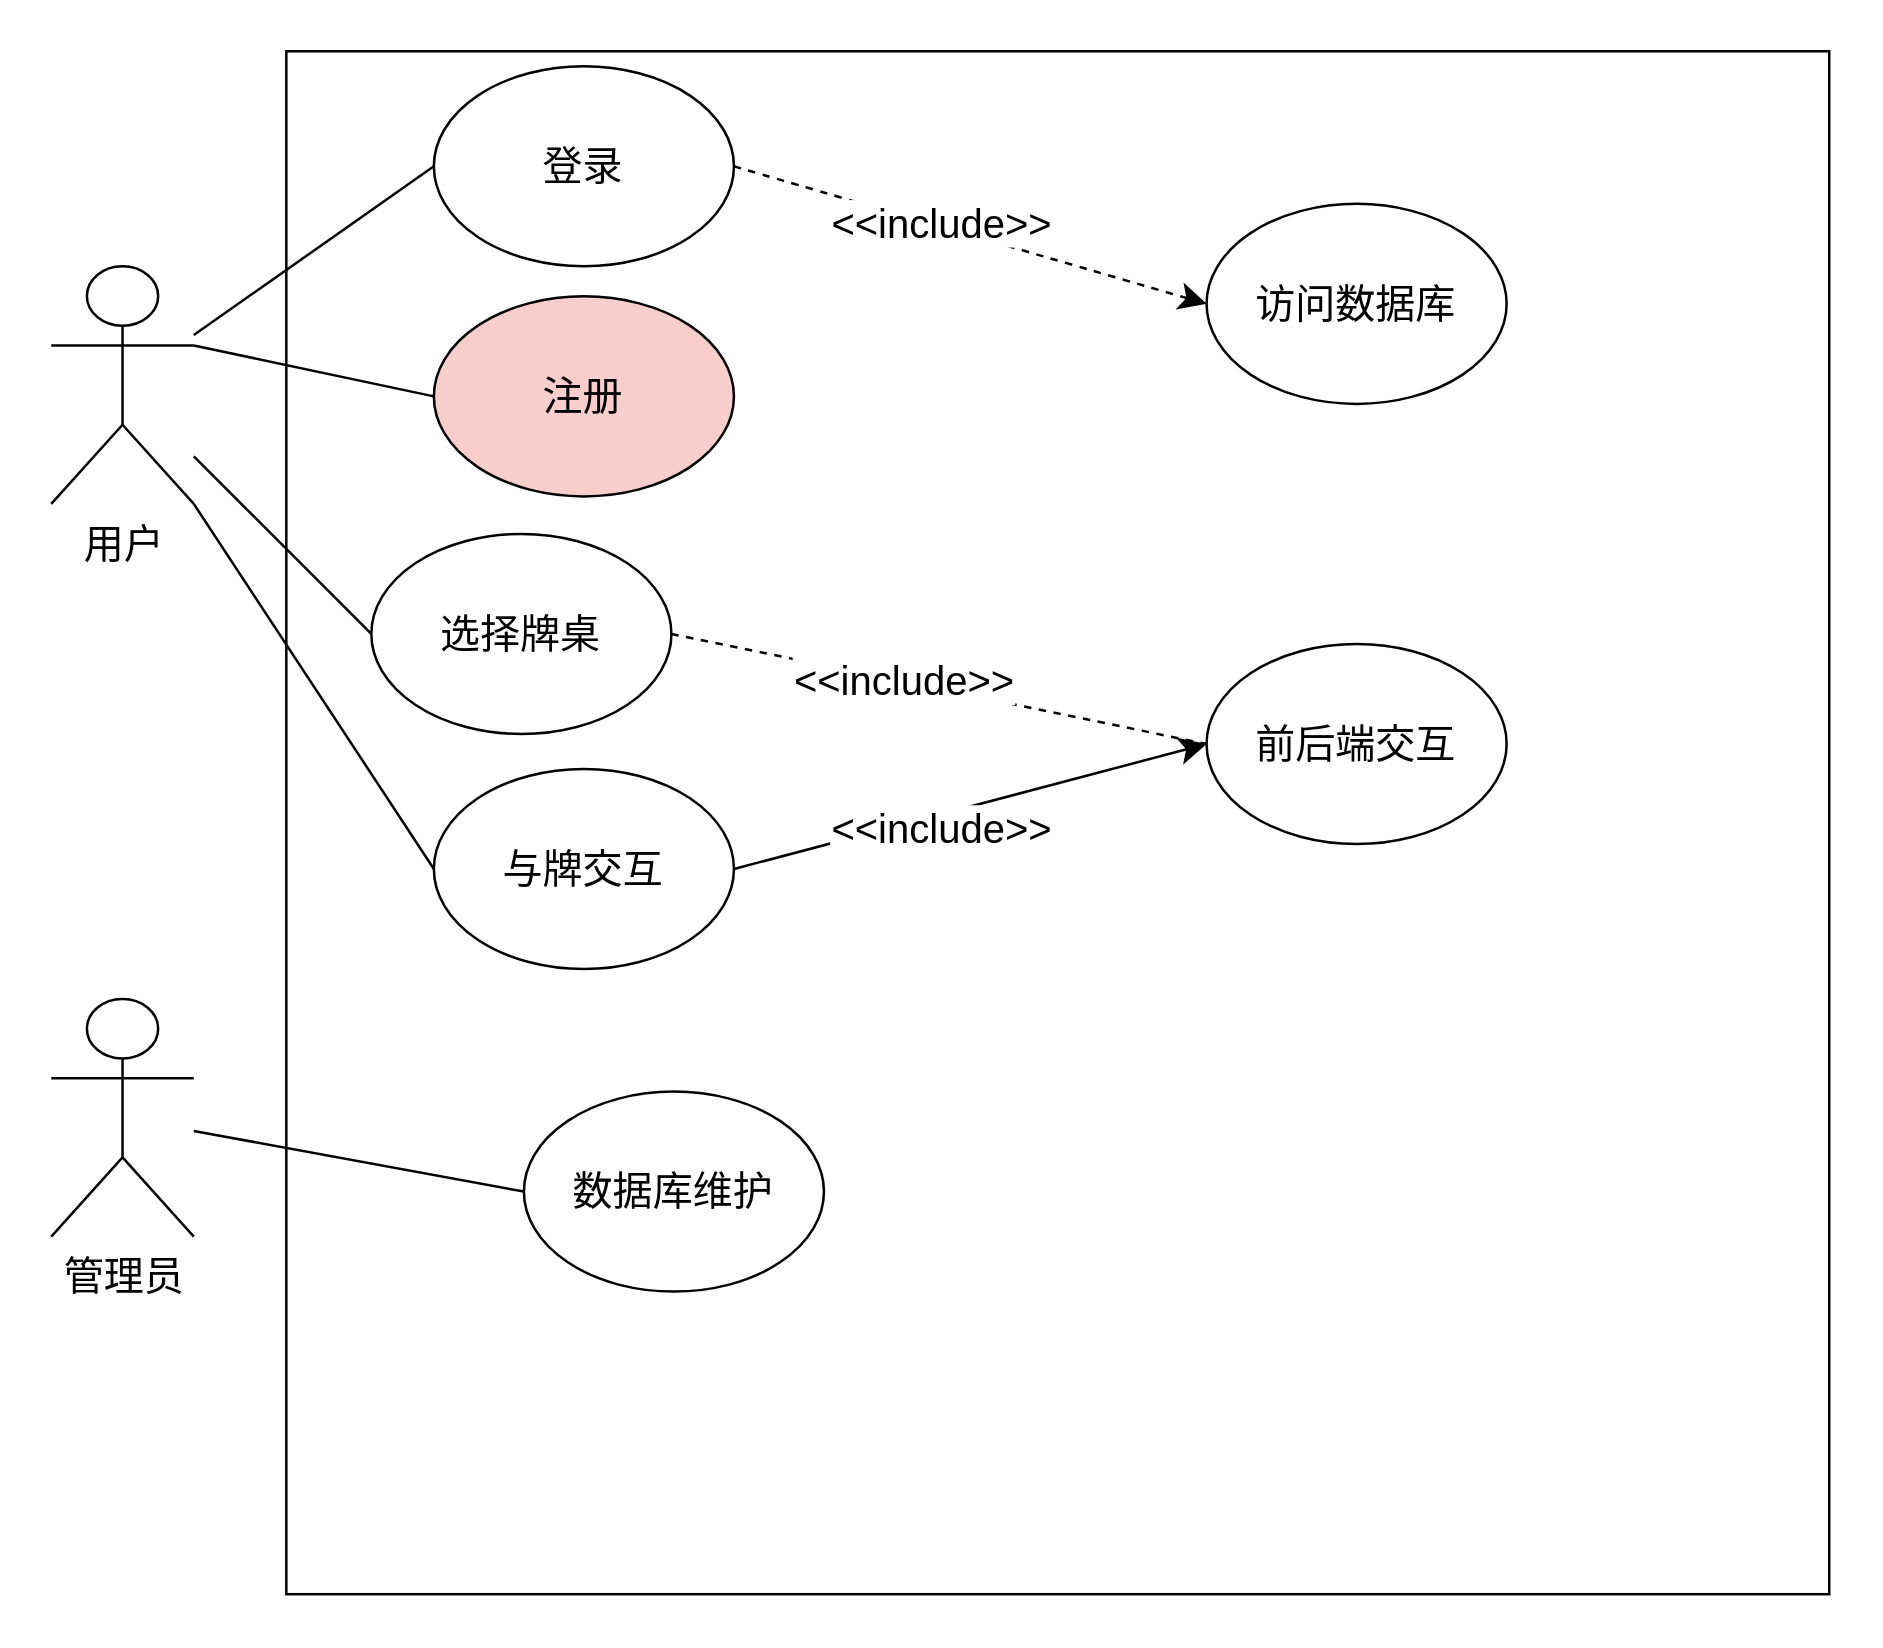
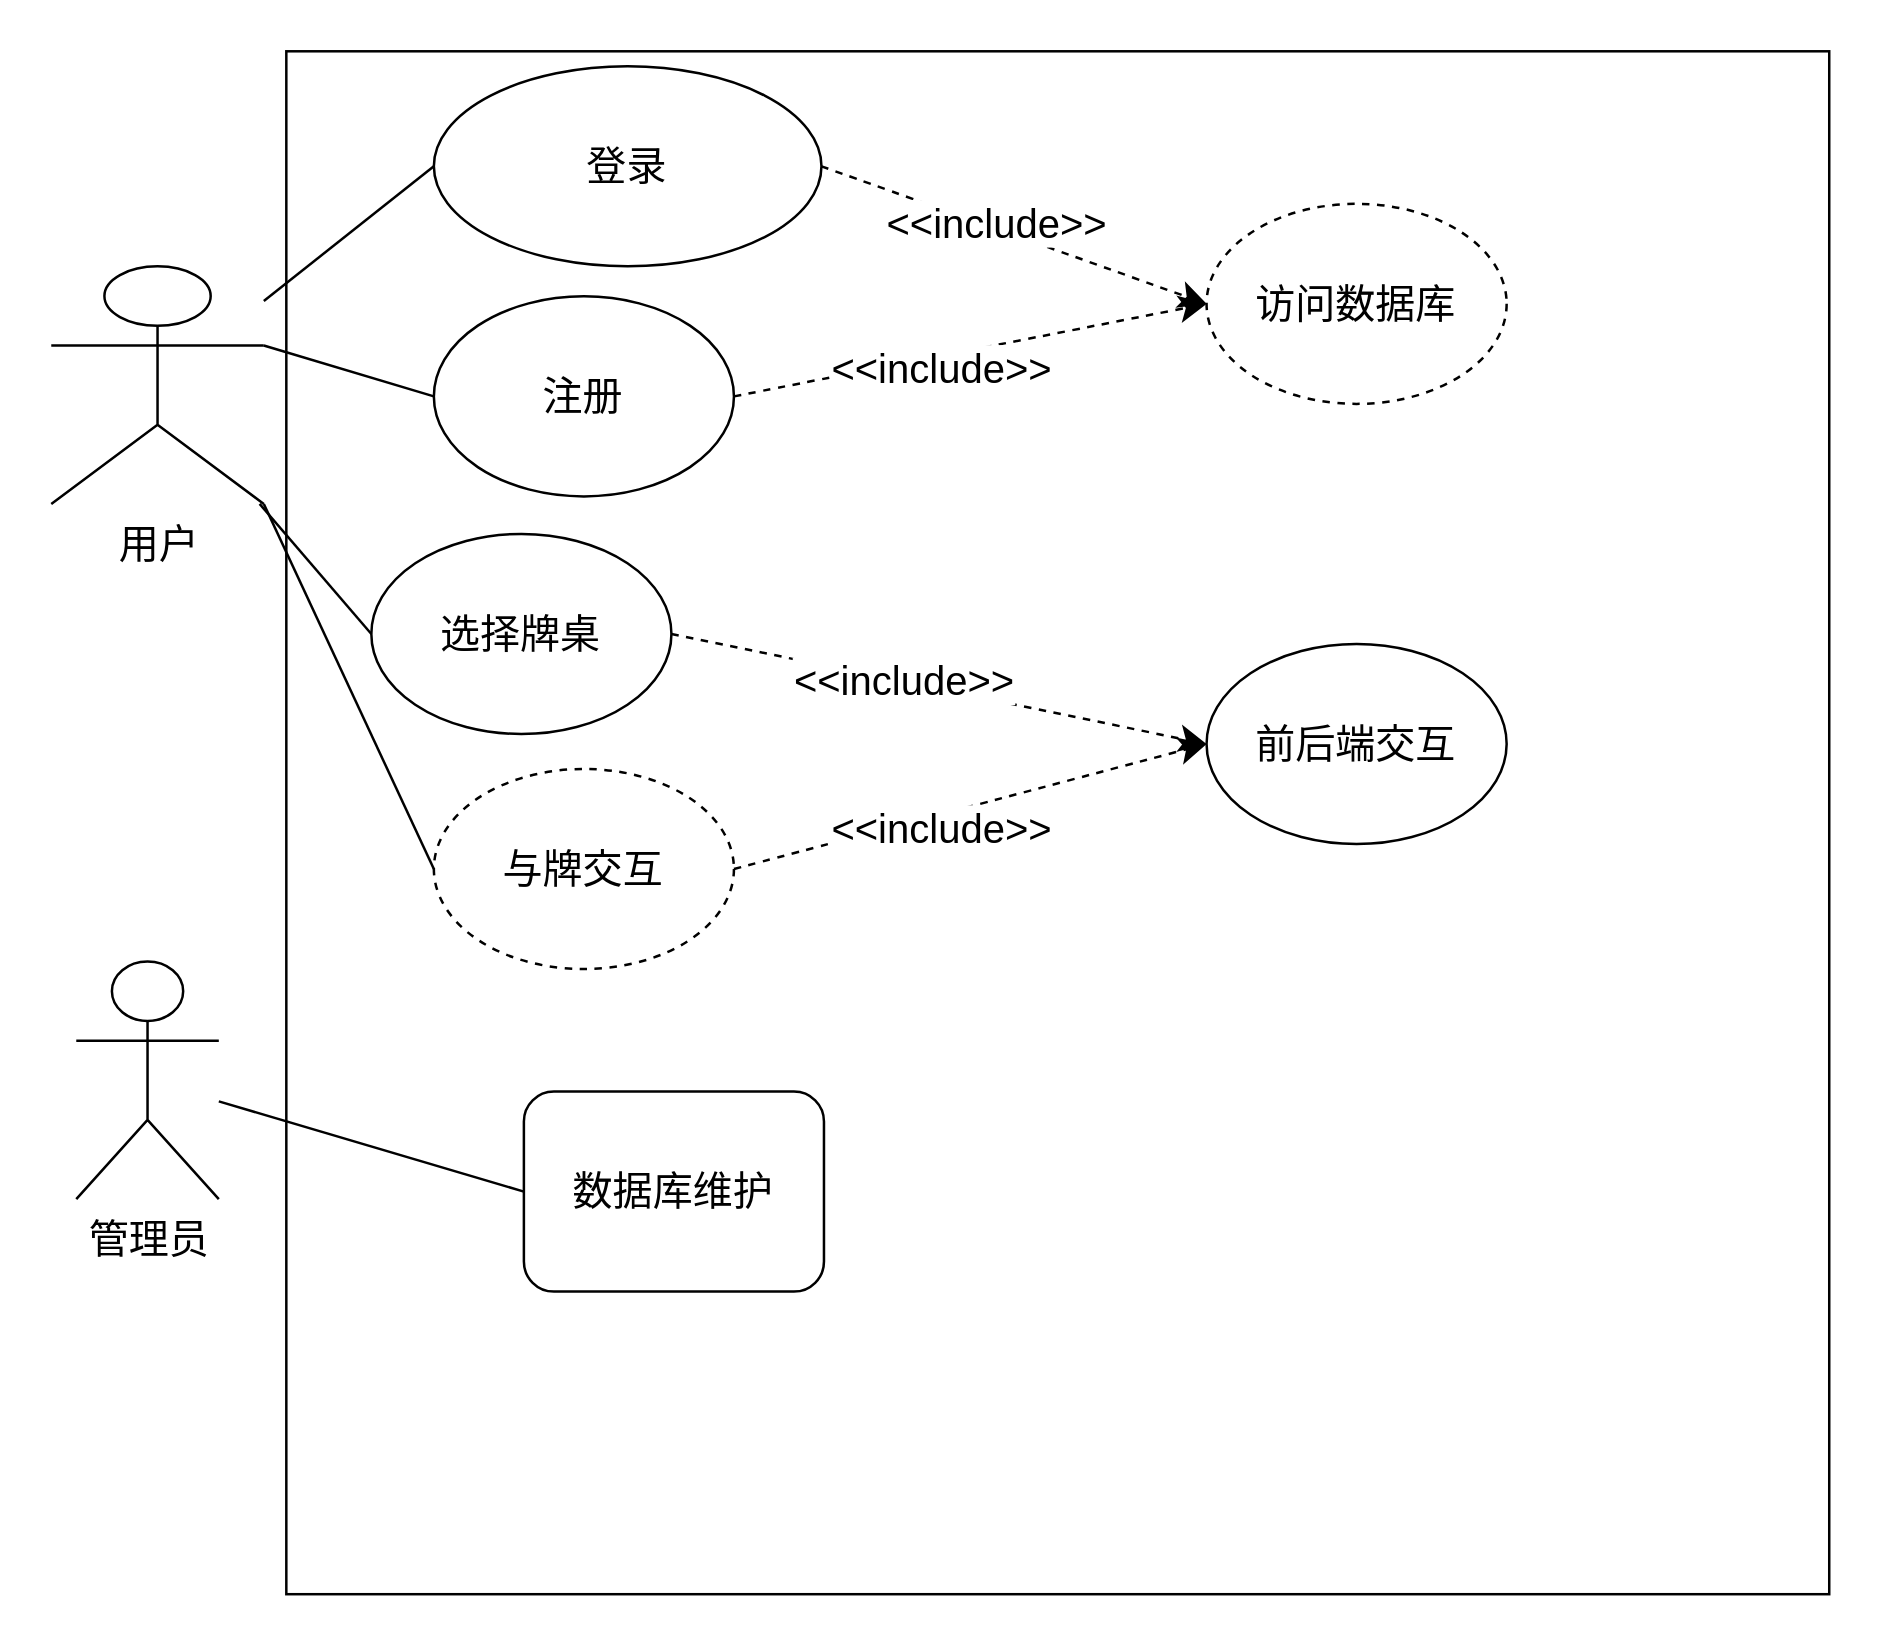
  <mxCell id="0" />
  <mxCell id="1" parent="0" />
  <mxCell id="2" value="" style="whiteSpace=wrap;html=1;aspect=fixed;fontSize=16;" vertex="1" parent="1"><mxGeometry x="114" y="20" width="617" height="617" as="geometry" /></mxCell>
- <mxCell id="3" value="管理员&lt;br&gt;" style="shape=umlActor;verticalLabelPosition=bottom;verticalAlign=top;html=1;outlineConnect=0;fontSize=16;" vertex="1" parent="1"><mxGeometry x="20" y="399" width="57" height="95" as="geometry" /></mxCell>
- <mxCell id="4" value="用户" style="shape=umlActor;verticalLabelPosition=bottom;verticalAlign=top;html=1;outlineConnect=0;fontSize=16;" vertex="1" parent="1"><mxGeometry x="20" y="106" width="57" height="95" as="geometry" /></mxCell>
+ <mxCell id="3" value="管理员&lt;br&gt;" style="shape=umlActor;verticalLabelPosition=bottom;verticalAlign=top;html=1;outlineConnect=0;fontSize=16;" vertex="1" parent="1"><mxGeometry x="30" y="384" width="57" height="95" as="geometry" /></mxCell>
+ <mxCell id="4" value="用户" style="shape=umlActor;verticalLabelPosition=bottom;verticalAlign=top;html=1;outlineConnect=0;fontSize=16;" vertex="1" parent="1"><mxGeometry x="20" y="106" width="85" height="95" as="geometry" /></mxCell>
  <mxCell id="5" style="edgeStyle=none;curved=1;rounded=0;orthogonalLoop=1;jettySize=auto;html=1;fontSize=12;startSize=8;endSize=8;strokeColor=none;" edge="1" parent="1" source="6" target="3"><mxGeometry relative="1" as="geometry" /></mxCell>
- <mxCell id="6" value="数据库维护" style="ellipse;whiteSpace=wrap;html=1;fontSize=16;" vertex="1" parent="1"><mxGeometry x="209" y="436" width="120" height="80" as="geometry" /></mxCell>
+ <mxCell id="6" value="数据库维护" style="whiteSpace=wrap;html=1;fontSize=16;rounded=1;" vertex="1" parent="1"><mxGeometry x="209" y="436" width="120" height="80" as="geometry" /></mxCell>
  <mxCell id="7" value="" style="endArrow=none;html=1;rounded=0;fontSize=12;startSize=8;endSize=8;curved=1;entryX=0;entryY=0.5;entryDx=0;entryDy=0;" edge="1" parent="1" source="3" target="6"><mxGeometry width="50" height="50" relative="1" as="geometry"><mxPoint x="248" y="346" as="sourcePoint" /><mxPoint x="298" y="296" as="targetPoint" /></mxGeometry></mxCell>
- <mxCell id="8" value="登录" style="ellipse;whiteSpace=wrap;html=1;fontSize=16;" vertex="1" parent="1"><mxGeometry x="173" y="26" width="120" height="80" as="geometry" /></mxCell>
+ <mxCell id="8" value="登录" style="ellipse;whiteSpace=wrap;html=1;fontSize=16;" vertex="1" parent="1"><mxGeometry x="173" y="26" width="155" height="80" as="geometry" /></mxCell>
  <mxCell id="9" value="" style="endArrow=none;html=1;rounded=0;fontSize=12;startSize=8;endSize=8;curved=1;entryX=0;entryY=0.5;entryDx=0;entryDy=0;" edge="1" parent="1" source="4" target="8"><mxGeometry width="50" height="50" relative="1" as="geometry"><mxPoint x="134" y="135" as="sourcePoint" /><mxPoint x="184" y="85" as="targetPoint" /></mxGeometry></mxCell>
- <mxCell id="10" value="注册" style="ellipse;whiteSpace=wrap;html=1;fontSize=16;fillColor=#f8cecc;" vertex="1" parent="1"><mxGeometry x="173" y="118" width="120" height="80" as="geometry" /></mxCell>
+ <mxCell id="10" value="注册" style="ellipse;whiteSpace=wrap;html=1;fontSize=16;" vertex="1" parent="1"><mxGeometry x="173" y="118" width="120" height="80" as="geometry" /></mxCell>
  <mxCell id="11" value="" style="endArrow=none;html=1;rounded=0;fontSize=12;startSize=8;endSize=8;curved=1;entryX=0;entryY=0.5;entryDx=0;entryDy=0;exitX=1;exitY=0.333;exitDx=0;exitDy=0;exitPerimeter=0;" edge="1" parent="1" target="10" source="4"><mxGeometry width="50" height="50" relative="1" as="geometry"><mxPoint x="77" y="232" as="sourcePoint" /><mxPoint x="184" y="178" as="targetPoint" /></mxGeometry></mxCell>
  <mxCell id="12" value="选择牌桌" style="ellipse;whiteSpace=wrap;html=1;fontSize=16;" vertex="1" parent="1"><mxGeometry x="148" y="213" width="120" height="80" as="geometry" /></mxCell>
- <mxCell id="13" value="与牌交互" style="ellipse;whiteSpace=wrap;html=1;fontSize=16;" vertex="1" parent="1"><mxGeometry x="173" y="307" width="120" height="80" as="geometry" /></mxCell>
+ <mxCell id="13" value="与牌交互" style="ellipse;whiteSpace=wrap;html=1;fontSize=16;dashed=1;" vertex="1" parent="1"><mxGeometry x="173" y="307" width="120" height="80" as="geometry" /></mxCell>
  <mxCell id="14" value="" style="endArrow=none;html=1;rounded=0;fontSize=12;startSize=8;endSize=8;curved=1;entryX=0;entryY=0.5;entryDx=0;entryDy=0;" edge="1" parent="1" source="4" target="12"><mxGeometry width="50" height="50" relative="1" as="geometry"><mxPoint x="89" y="283" as="sourcePoint" /><mxPoint x="139" y="233" as="targetPoint" /></mxGeometry></mxCell>
  <mxCell id="15" value="" style="endArrow=none;html=1;rounded=0;fontSize=12;startSize=8;endSize=8;curved=1;entryX=0;entryY=0.5;entryDx=0;entryDy=0;exitX=1;exitY=1;exitDx=0;exitDy=0;exitPerimeter=0;" edge="1" parent="1" source="4" target="13"><mxGeometry width="50" height="50" relative="1" as="geometry"><mxPoint x="34" y="371" as="sourcePoint" /><mxPoint x="84" y="321" as="targetPoint" /></mxGeometry></mxCell>
- <mxCell id="16" value="访问数据库" style="ellipse;whiteSpace=wrap;html=1;fontSize=16;" vertex="1" parent="1"><mxGeometry x="482" y="81" width="120" height="80" as="geometry" /></mxCell>
+ <mxCell id="16" value="访问数据库" style="ellipse;whiteSpace=wrap;html=1;fontSize=16;dashed=1;" vertex="1" parent="1"><mxGeometry x="482" y="81" width="120" height="80" as="geometry" /></mxCell>
  <mxCell id="17" value="" style="endArrow=classic;html=1;rounded=0;fontSize=12;startSize=8;endSize=8;curved=1;entryX=0;entryY=0.5;entryDx=0;entryDy=0;exitX=1;exitY=0.5;exitDx=0;exitDy=0;dashed=1;" edge="1" parent="1" source="8" target="16"><mxGeometry width="50" height="50" relative="1" as="geometry"><mxPoint x="248" y="277" as="sourcePoint" /><mxPoint x="298" y="227" as="targetPoint" /></mxGeometry></mxCell>
  <mxCell id="18" value="&amp;lt;&amp;lt;include&amp;gt;&amp;gt;" style="edgeLabel;html=1;align=center;verticalAlign=middle;resizable=0;points=[];fontSize=16;" vertex="1" connectable="0" parent="17"><mxGeometry x="-0.253" y="-1" relative="1" as="geometry"><mxPoint x="12" y="1" as="offset" /></mxGeometry></mxCell>
+ <mxCell id="19" value="" style="endArrow=classic;html=1;rounded=0;fontSize=12;startSize=8;endSize=8;curved=1;entryX=0;entryY=0.5;entryDx=0;entryDy=0;exitX=1;exitY=0.5;exitDx=0;exitDy=0;dashed=1;" edge="1" parent="1" source="10" target="16"><mxGeometry width="50" height="50" relative="1" as="geometry"><mxPoint x="303" y="76" as="sourcePoint" /><mxPoint x="511" y="94" as="targetPoint" /></mxGeometry></mxCell>
+ <mxCell id="20" value="&amp;lt;&amp;lt;include&amp;gt;&amp;gt;" style="edgeLabel;html=1;align=center;verticalAlign=middle;resizable=0;points=[];fontSize=16;" vertex="1" connectable="0" parent="19"><mxGeometry x="-0.253" y="-1" relative="1" as="geometry"><mxPoint x="12" y="1" as="offset" /></mxGeometry></mxCell>
  <mxCell id="21" value="前后端交互" style="ellipse;whiteSpace=wrap;html=1;fontSize=16;" vertex="1" parent="1"><mxGeometry x="482" y="257" width="120" height="80" as="geometry" /></mxCell>
- <mxCell id="22" value="" style="endArrow=none;html=1;rounded=0;fontSize=12;startSize=8;endSize=8;curved=1;entryX=0;entryY=0.5;entryDx=0;entryDy=0;exitX=1;exitY=0.5;exitDx=0;exitDy=0;dashed=1;" edge="1" parent="1" source="12" target="21"><mxGeometry width="50" height="50" relative="1" as="geometry"><mxPoint x="313" y="86" as="sourcePoint" /><mxPoint x="521" as="targetPoint" y="104" /></mxGeometry></mxCell>
+ <mxCell id="22" value="" style="endArrow=classic;html=1;rounded=0;fontSize=12;startSize=8;endSize=8;curved=1;entryX=0;entryY=0.5;entryDx=0;entryDy=0;exitX=1;exitY=0.5;exitDx=0;exitDy=0;dashed=1;" edge="1" parent="1" source="12" target="21"><mxGeometry width="50" height="50" relative="1" as="geometry"><mxPoint x="313" y="86" as="sourcePoint" /><mxPoint x="521" as="targetPoint" y="104" /></mxGeometry></mxCell>
  <mxCell id="23" value="&amp;lt;&amp;lt;include&amp;gt;&amp;gt;" style="edgeLabel;html=1;align=center;verticalAlign=middle;resizable=0;points=[];fontSize=16;" vertex="1" connectable="0" parent="22"><mxGeometry x="-0.253" y="-1" relative="1" as="geometry"><mxPoint x="12" y="1" as="offset" /></mxGeometry></mxCell>
- <mxCell id="24" value="" style="endArrow=classic;html=1;rounded=0;fontSize=12;startSize=8;endSize=8;curved=1;entryX=0;entryY=0.5;entryDx=0;entryDy=0;exitX=1;exitY=0.5;exitDx=0;exitDy=0;dashed=0;" edge="1" parent="1" source="13" target="21"><mxGeometry width="50" height="50" relative="1" as="geometry"><mxPoint x="323" y="96" as="sourcePoint" /><mxPoint x="531" y="114" as="targetPoint" /></mxGeometry></mxCell>
+ <mxCell id="24" value="" style="endArrow=classic;html=1;rounded=0;fontSize=12;startSize=8;endSize=8;curved=1;entryX=0;entryY=0.5;entryDx=0;entryDy=0;exitX=1;exitY=0.5;exitDx=0;exitDy=0;dashed=1;" edge="1" parent="1" source="13" target="21"><mxGeometry width="50" height="50" relative="1" as="geometry"><mxPoint x="323" y="96" as="sourcePoint" /><mxPoint x="531" y="114" as="targetPoint" /></mxGeometry></mxCell>
  <mxCell id="25" value="&amp;lt;&amp;lt;include&amp;gt;&amp;gt;" style="edgeLabel;html=1;align=center;verticalAlign=middle;resizable=0;points=[];fontSize=16;" vertex="1" connectable="0" parent="24"><mxGeometry x="-0.253" y="-1" relative="1" as="geometry"><mxPoint x="12" y="1" as="offset" /></mxGeometry></mxCell>
